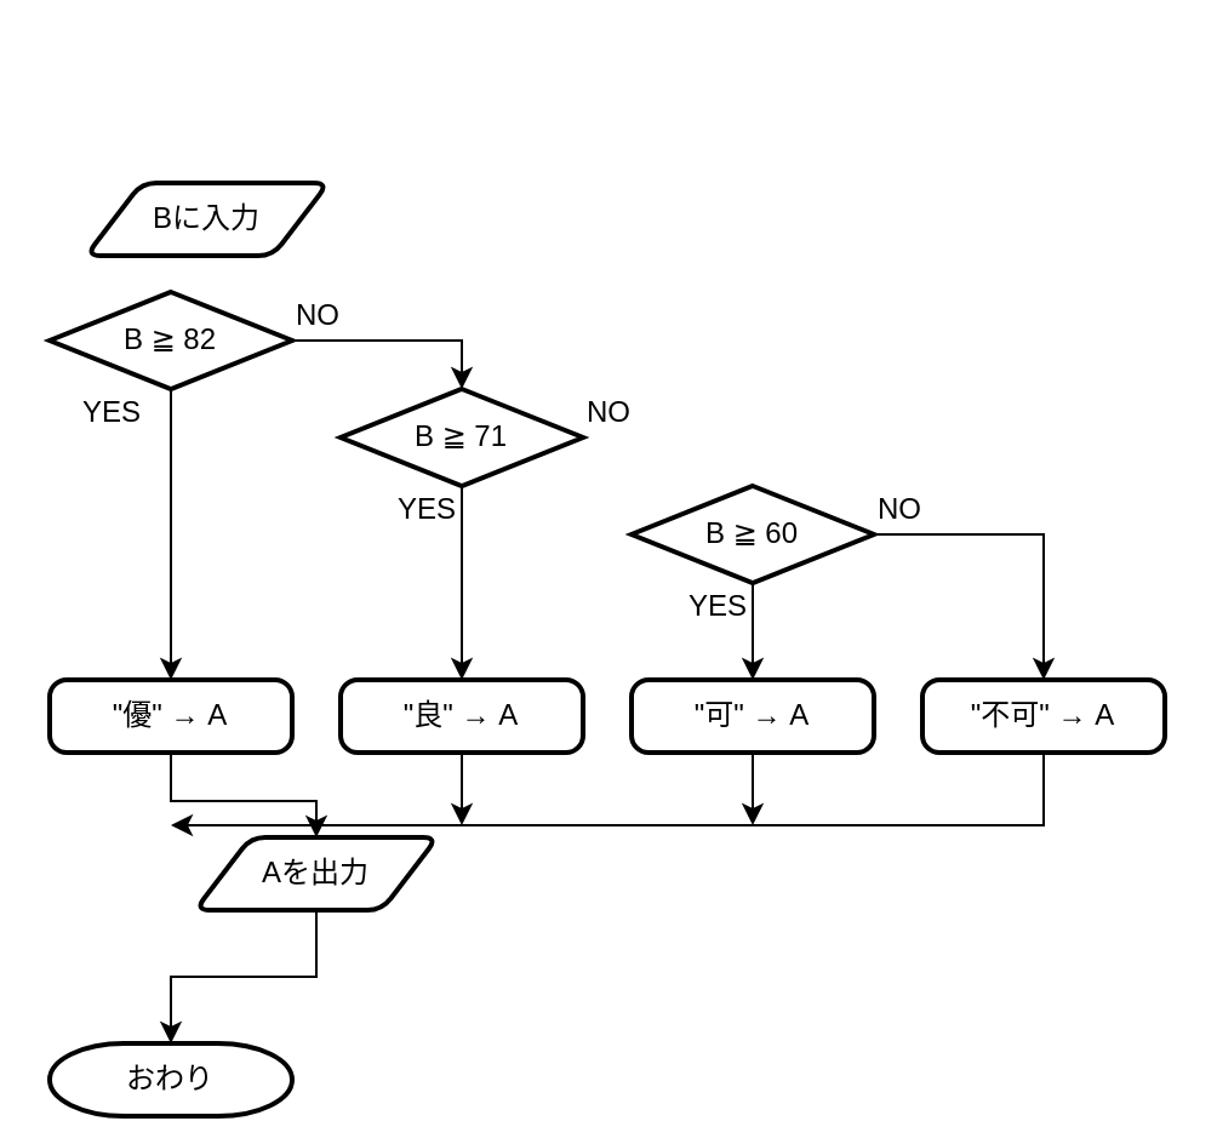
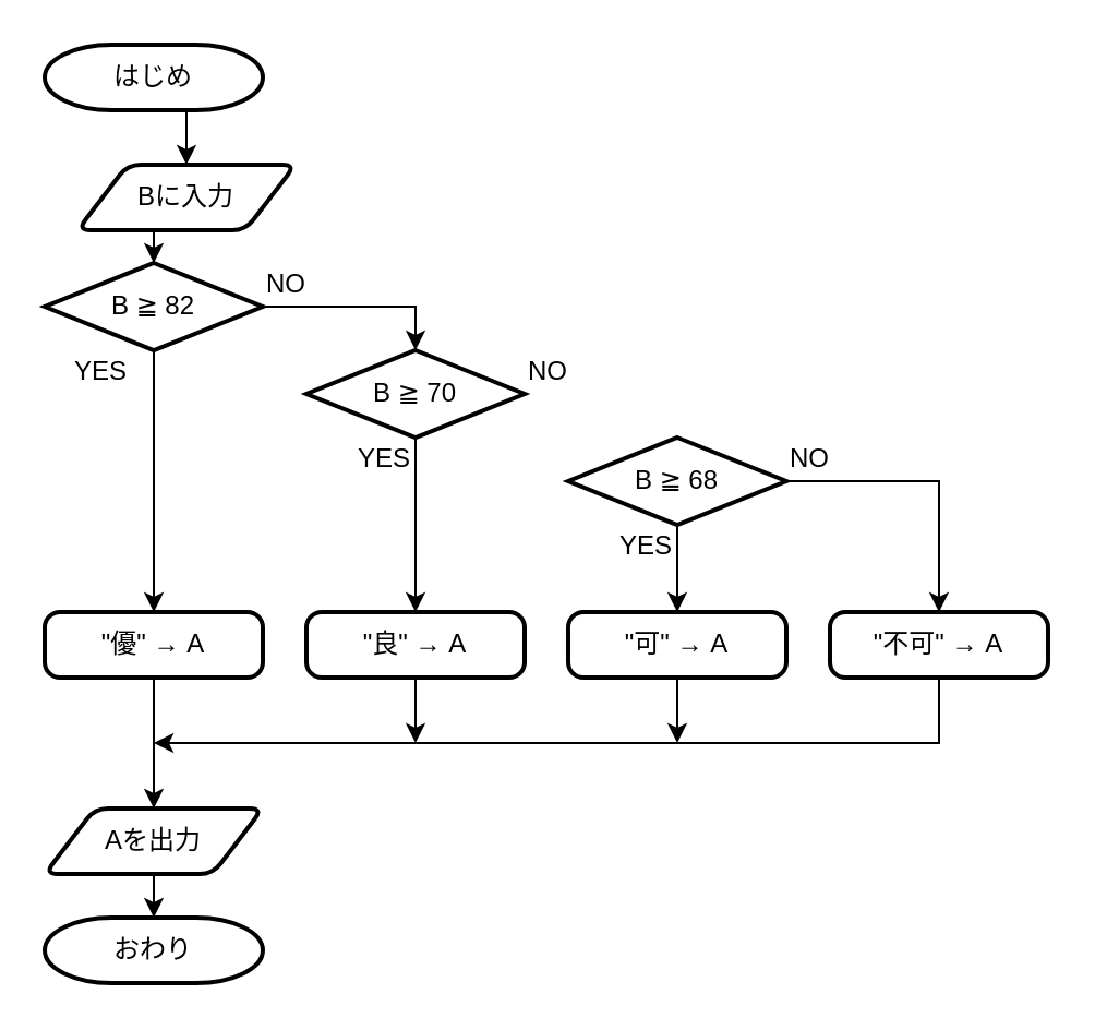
  <mxCell id="0" />
  <mxCell id="1" parent="0" />
+ <mxCell id="2" style="edgeStyle=orthogonalEdgeStyle;rounded=0;orthogonalLoop=1;jettySize=auto;html=1;exitX=0.5;exitY=1;exitDx=0;exitDy=0;exitPerimeter=0;entryX=0.5;entryY=0;entryDx=0;entryDy=0;" edge="1" parent="1" source="3" target="5"><mxGeometry relative="1" as="geometry" /></mxCell>
+ <mxCell id="3" value="はじめ" style="strokeWidth=2;html=1;shape=mxgraph.flowchart.terminator;whiteSpace=wrap;" vertex="1" parent="1"><mxGeometry x="20" y="20" width="100" height="30" as="geometry" /></mxCell>
+ <mxCell id="4" style="edgeStyle=orthogonalEdgeStyle;rounded=0;orthogonalLoop=1;jettySize=auto;html=1;exitX=0.5;exitY=1;exitDx=0;exitDy=0;entryX=0.5;entryY=0;entryDx=0;entryDy=0;entryPerimeter=0;" edge="1" parent="1" source="5" target="8"><mxGeometry relative="1" as="geometry" /></mxCell>
  <mxCell id="5" value="Bに入力" style="shape=parallelogram;html=1;strokeWidth=2;perimeter=parallelogramPerimeter;whiteSpace=wrap;rounded=1;arcSize=12;size=0.23;" vertex="1" parent="1"><mxGeometry x="35" y="75" width="100" height="30" as="geometry" /></mxCell>
  <mxCell id="6" style="edgeStyle=orthogonalEdgeStyle;rounded=0;orthogonalLoop=1;jettySize=auto;html=1;exitX=0.5;exitY=1;exitDx=0;exitDy=0;exitPerimeter=0;entryX=0.5;entryY=0;entryDx=0;entryDy=0;" edge="1" parent="1" source="8" target="14"><mxGeometry relative="1" as="geometry" /></mxCell>
  <mxCell id="7" style="edgeStyle=orthogonalEdgeStyle;rounded=0;orthogonalLoop=1;jettySize=auto;html=1;exitX=1;exitY=0.5;exitDx=0;exitDy=0;exitPerimeter=0;entryX=0.5;entryY=0;entryDx=0;entryDy=0;entryPerimeter=0;" edge="1" parent="1" source="8" target="12"><mxGeometry relative="1" as="geometry" /></mxCell>
  <mxCell id="8" value="B ≧&amp;nbsp;82" style="strokeWidth=2;html=1;shape=mxgraph.flowchart.decision;whiteSpace=wrap;" vertex="1" parent="1"><mxGeometry x="20" y="120" width="100" height="40" as="geometry" /></mxCell>
  <mxCell id="9" value="YES" style="text;html=1;strokeColor=none;fillColor=none;align=right;verticalAlign=middle;whiteSpace=wrap;rounded=0;" vertex="1" parent="1"><mxGeometry x="20" y="160" width="40" height="20" as="geometry" /></mxCell>
  <mxCell id="10" value="NO" style="text;html=1;strokeColor=none;fillColor=none;align=left;verticalAlign=middle;whiteSpace=wrap;rounded=0;" vertex="1" parent="1"><mxGeometry x="120" y="120" width="40" height="20" as="geometry" /></mxCell>
  <mxCell id="11" style="edgeStyle=orthogonalEdgeStyle;rounded=0;orthogonalLoop=1;jettySize=auto;html=1;exitX=0.5;exitY=1;exitDx=0;exitDy=0;exitPerimeter=0;entryX=0.5;entryY=0;entryDx=0;entryDy=0;" edge="1" parent="1" source="12" target="19"><mxGeometry relative="1" as="geometry" /></mxCell>
- <mxCell id="12" value="B ≧ 71" style="strokeWidth=2;html=1;shape=mxgraph.flowchart.decision;whiteSpace=wrap;" vertex="1" parent="1"><mxGeometry x="140" y="160" width="100" height="40" as="geometry" /></mxCell>
+ <mxCell id="12" value="B ≧ 70" style="strokeWidth=2;html=1;shape=mxgraph.flowchart.decision;whiteSpace=wrap;" vertex="1" parent="1"><mxGeometry x="140" y="160" width="100" height="40" as="geometry" /></mxCell>
  <mxCell id="13" style="edgeStyle=orthogonalEdgeStyle;rounded=0;orthogonalLoop=1;jettySize=auto;html=1;exitX=0.5;exitY=1;exitDx=0;exitDy=0;entryX=0.5;entryY=0;entryDx=0;entryDy=0;" edge="1" parent="1" source="14" target="29"><mxGeometry relative="1" as="geometry" /></mxCell>
  <mxCell id="14" value="&quot;優&quot; → A" style="rounded=1;whiteSpace=wrap;html=1;absoluteArcSize=1;arcSize=14;strokeWidth=2;" vertex="1" parent="1"><mxGeometry x="20" y="280" width="100" height="30" as="geometry" /></mxCell>
  <mxCell id="15" style="edgeStyle=orthogonalEdgeStyle;rounded=0;orthogonalLoop=1;jettySize=auto;html=1;exitX=0.5;exitY=1;exitDx=0;exitDy=0;exitPerimeter=0;entryX=0.5;entryY=0;entryDx=0;entryDy=0;" edge="1" parent="1" source="17" target="21"><mxGeometry relative="1" as="geometry" /></mxCell>
  <mxCell id="16" style="edgeStyle=orthogonalEdgeStyle;rounded=0;orthogonalLoop=1;jettySize=auto;html=1;exitX=1;exitY=0.5;exitDx=0;exitDy=0;exitPerimeter=0;entryX=0.5;entryY=0;entryDx=0;entryDy=0;" edge="1" parent="1" source="17" target="23"><mxGeometry relative="1" as="geometry" /></mxCell>
- <mxCell id="17" value="B ≧ 60" style="strokeWidth=2;html=1;shape=mxgraph.flowchart.decision;whiteSpace=wrap;" vertex="1" parent="1"><mxGeometry x="260" y="200" width="100" height="40" as="geometry" /></mxCell>
+ <mxCell id="17" value="B ≧ 68" style="strokeWidth=2;html=1;shape=mxgraph.flowchart.decision;whiteSpace=wrap;" vertex="1" parent="1"><mxGeometry x="260" y="200" width="100" height="40" as="geometry" /></mxCell>
  <mxCell id="18" style="edgeStyle=orthogonalEdgeStyle;rounded=0;orthogonalLoop=1;jettySize=auto;html=1;exitX=0.5;exitY=1;exitDx=0;exitDy=0;" edge="1" parent="1" source="19"><mxGeometry relative="1" as="geometry"><mxPoint x="190" y="340" as="targetPoint" /></mxGeometry></mxCell>
  <mxCell id="19" value="&quot;良&quot; → A" style="rounded=1;whiteSpace=wrap;html=1;absoluteArcSize=1;arcSize=14;strokeWidth=2;" vertex="1" parent="1"><mxGeometry x="140" y="280" width="100" height="30" as="geometry" /></mxCell>
  <mxCell id="20" style="edgeStyle=orthogonalEdgeStyle;rounded=0;orthogonalLoop=1;jettySize=auto;html=1;exitX=0.5;exitY=1;exitDx=0;exitDy=0;" edge="1" parent="1" source="21"><mxGeometry relative="1" as="geometry"><mxPoint x="310" y="340" as="targetPoint" /></mxGeometry></mxCell>
  <mxCell id="21" value="&quot;可&quot; → A" style="rounded=1;whiteSpace=wrap;html=1;absoluteArcSize=1;arcSize=14;strokeWidth=2;" vertex="1" parent="1"><mxGeometry x="260" y="280" width="100" height="30" as="geometry" /></mxCell>
  <mxCell id="22" style="edgeStyle=orthogonalEdgeStyle;rounded=0;orthogonalLoop=1;jettySize=auto;html=1;exitX=0.5;exitY=1;exitDx=0;exitDy=0;" edge="1" parent="1" source="23"><mxGeometry relative="1" as="geometry"><mxPoint x="70" y="340" as="targetPoint" /><Array as="points"><mxPoint x="430" y="340" /></Array></mxGeometry></mxCell>
  <mxCell id="23" value="&quot;不可&quot; → A" style="rounded=1;whiteSpace=wrap;html=1;absoluteArcSize=1;arcSize=14;strokeWidth=2;" vertex="1" parent="1"><mxGeometry x="380" y="280" width="100" height="30" as="geometry" /></mxCell>
  <mxCell id="24" value="YES" style="text;html=1;strokeColor=none;fillColor=none;align=right;verticalAlign=middle;whiteSpace=wrap;rounded=0;" vertex="1" parent="1"><mxGeometry x="150" y="200" width="40" height="20" as="geometry" /></mxCell>
  <mxCell id="25" value="YES" style="text;html=1;strokeColor=none;fillColor=none;align=right;verticalAlign=middle;whiteSpace=wrap;rounded=0;" vertex="1" parent="1"><mxGeometry x="270" y="240" width="40" height="20" as="geometry" /></mxCell>
  <mxCell id="26" value="NO" style="text;html=1;strokeColor=none;fillColor=none;align=left;verticalAlign=middle;whiteSpace=wrap;rounded=0;" vertex="1" parent="1"><mxGeometry x="240" y="160" width="40" height="20" as="geometry" /></mxCell>
  <mxCell id="27" value="NO" style="text;html=1;strokeColor=none;fillColor=none;align=left;verticalAlign=middle;whiteSpace=wrap;rounded=0;" vertex="1" parent="1"><mxGeometry x="360" y="200" width="40" height="20" as="geometry" /></mxCell>
  <mxCell id="28" style="edgeStyle=orthogonalEdgeStyle;rounded=0;orthogonalLoop=1;jettySize=auto;html=1;exitX=0.5;exitY=1;exitDx=0;exitDy=0;entryX=0.5;entryY=0;entryDx=0;entryDy=0;entryPerimeter=0;" edge="1" parent="1" source="29" target="30"><mxGeometry relative="1" as="geometry" /></mxCell>
- <mxCell id="29" value="Aを出力" style="shape=parallelogram;html=1;strokeWidth=2;perimeter=parallelogramPerimeter;whiteSpace=wrap;rounded=1;arcSize=12;size=0.23;" vertex="1" parent="1"><mxGeometry x="80" y="345" width="100" height="30" as="geometry" /></mxCell>
- <mxCell id="30" value="おわり" style="strokeWidth=2;html=1;shape=mxgraph.flowchart.terminator;whiteSpace=wrap;" vertex="1" parent="1"><mxGeometry x="20" y="430" width="100" height="30" as="geometry" /></mxCell>
+ <mxCell id="29" value="Aを出力" style="shape=parallelogram;html=1;strokeWidth=2;perimeter=parallelogramPerimeter;whiteSpace=wrap;rounded=1;arcSize=12;size=0.23;" vertex="1" parent="1"><mxGeometry x="20" y="370" width="100" height="30" as="geometry" /></mxCell>
+ <mxCell id="30" value="おわり" style="strokeWidth=2;html=1;shape=mxgraph.flowchart.terminator;whiteSpace=wrap;" vertex="1" parent="1"><mxGeometry x="20" y="420" width="100" height="30" as="geometry" /></mxCell>
